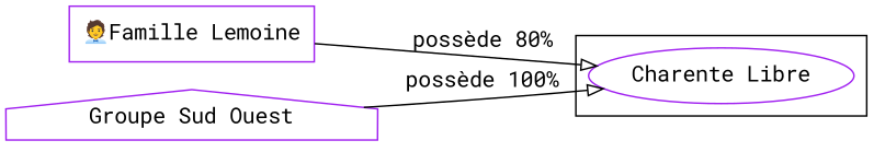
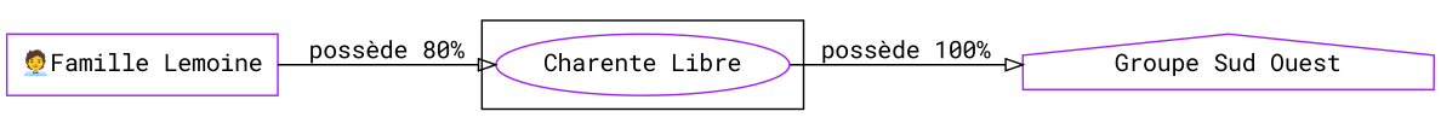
  digraph {
    fontname="Roboto Mono"
    rankdir=LR
    node [color=purple fontname="Roboto Mono"]
    edge [arrowhead=onormal fontname="Roboto Mono"]
    n1 [label="Charente Libre"]
    n2 [label="🧑‍💼Famille Lemoine" shape=box]
    n3 [label="Groupe Sud Ouest" shape=house]
    subgraph cluster_1 {
      n1
    }
    subgraph sub_2 {
      n2
    }
    n2 -> n1 [label="possède 80%"]
-   n3 -> n1 [label="possède 100%"]
+   n1 -> n3 [label="possède 100%"]
  }
